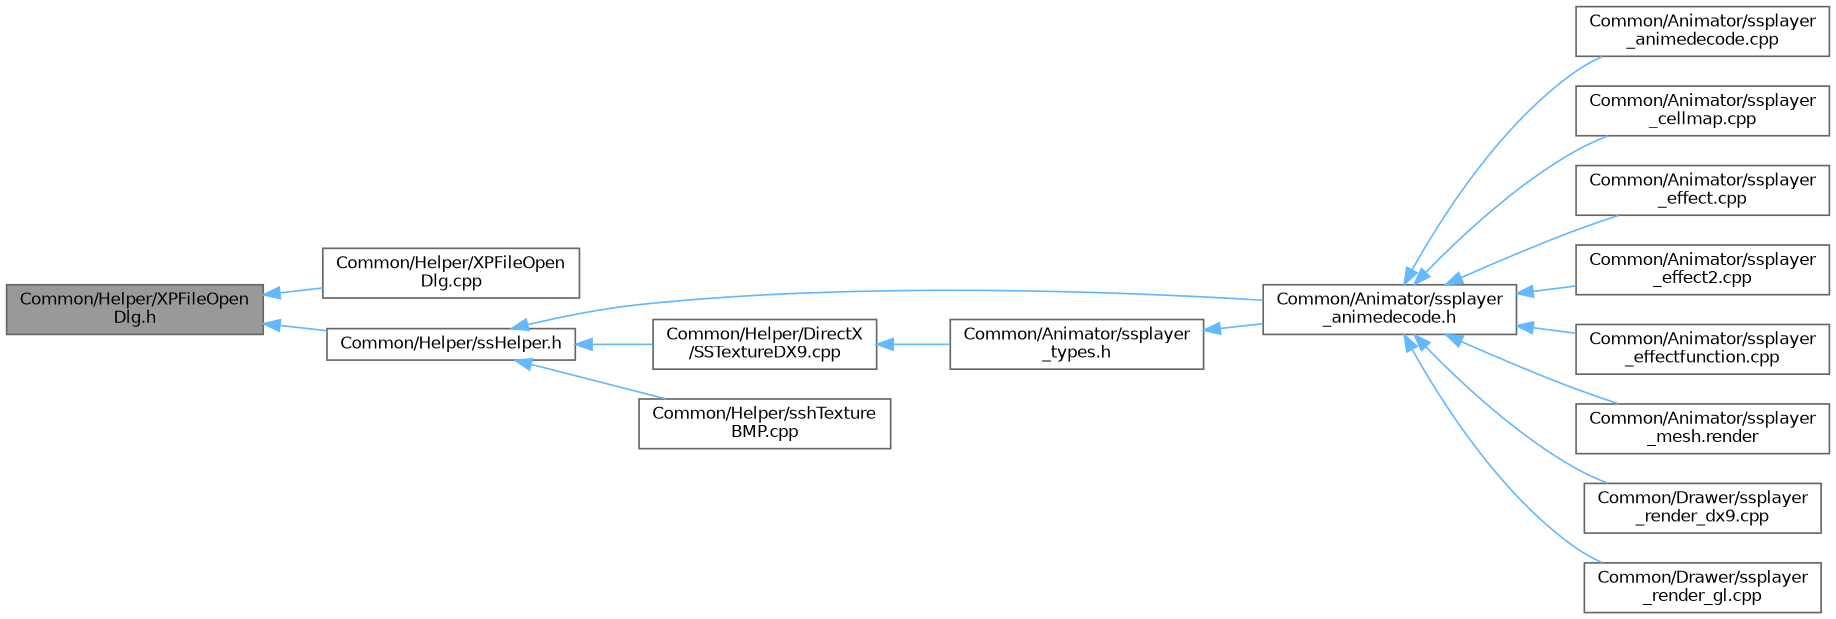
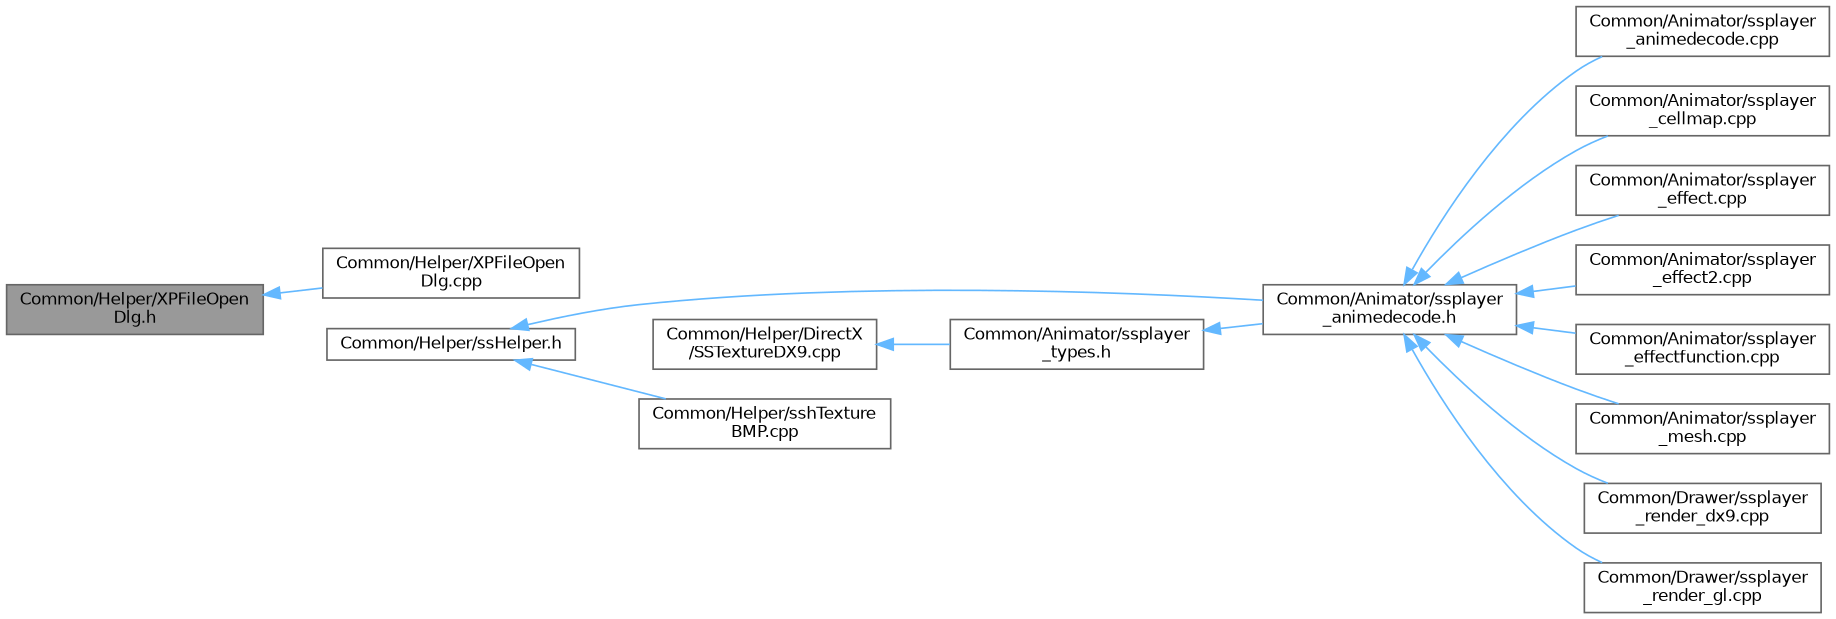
  digraph {
    rankdir=LR
    node [color=grey40 fillcolor=white fontname=Helvetica fontsize=10 shape=box style=filled]
    edge [color=steelblue1 dir=back fontname=Helvetica fontsize=10 labelfontname=Helvetica labelfontsize=10 style=solid]
    n1 [color=gray40 fillcolor=grey60 fontcolor=black height=0.2 label="Common/Helper/XPFileOpen\lDlg.h" width=0.4]
    n2 [height=0.2 label="Common/Helper/XPFileOpen\lDlg.cpp" width=0.4]
    n3 [height=0.2 label="Common/Helper/ssHelper.h" width=0.4]
    n4 [height=0.2 label="Common/Animator/ssplayer\l_animedecode.h" width=0.4]
    n5 [height=0.2 label="Common/Helper/DirectX\l/SSTextureDX9.cpp" width=0.4]
    n6 [height=0.2 label="Common/Helper/sshTexture\lBMP.cpp" width=0.4]
    n7 [height=0.2 label="Common/Animator/ssplayer\l_animedecode.cpp" width=0.4]
    n8 [height=0.2 label="Common/Animator/ssplayer\l_cellmap.cpp" width=0.4]
    n9 [height=0.2 label="Common/Animator/ssplayer\l_effect.cpp" width=0.4]
    n10 [height=0.2 label="Common/Animator/ssplayer\l_effect2.cpp" width=0.4]
    n11 [height=0.2 label="Common/Animator/ssplayer\l_effectfunction.cpp" width=0.4]
-   n12 [height=0.2 label="Common/Animator/ssplayer\l_mesh.render" width=0.4]
+   n12 [height=0.2 label="Common/Animator/ssplayer\l_mesh.cpp" width=0.4]
    n13 [height=0.2 label="Common/Drawer/ssplayer\l_render_dx9.cpp" width=0.4]
    n14 [height=0.2 label="Common/Drawer/ssplayer\l_render_gl.cpp" width=0.4]
    n15 [height=0.2 label="Common/Animator/ssplayer\l_types.h" width=0.4]
    n1 -> n2
-   n1 -> n3
    n3 -> n4
-   n3 -> n5
    n3 -> n6
    n4 -> n7
    n4 -> n8
    n4 -> n9
    n4 -> n10
    n4 -> n11
    n4 -> n12
    n4 -> n13
    n4 -> n14
    n5 -> n15
    n15 -> n4
  }
